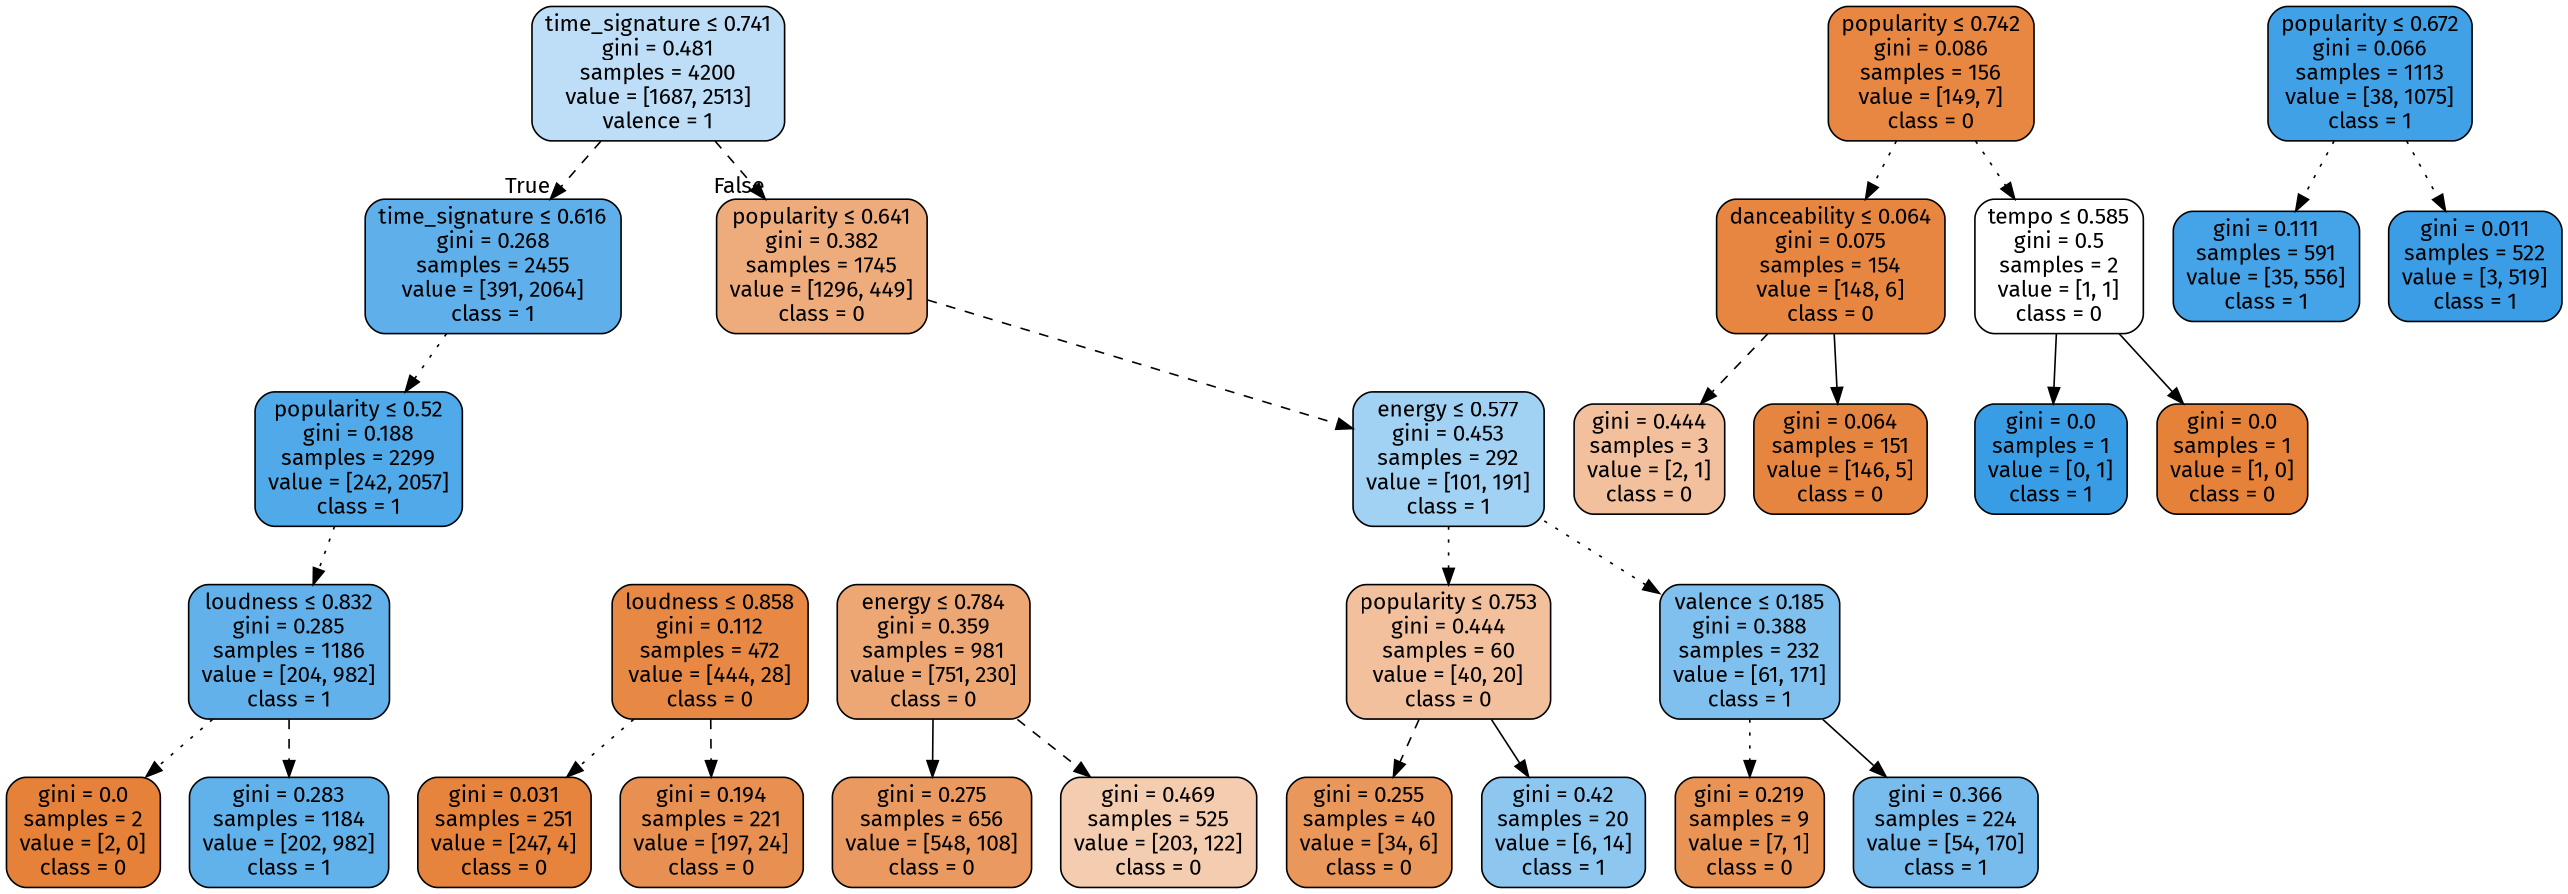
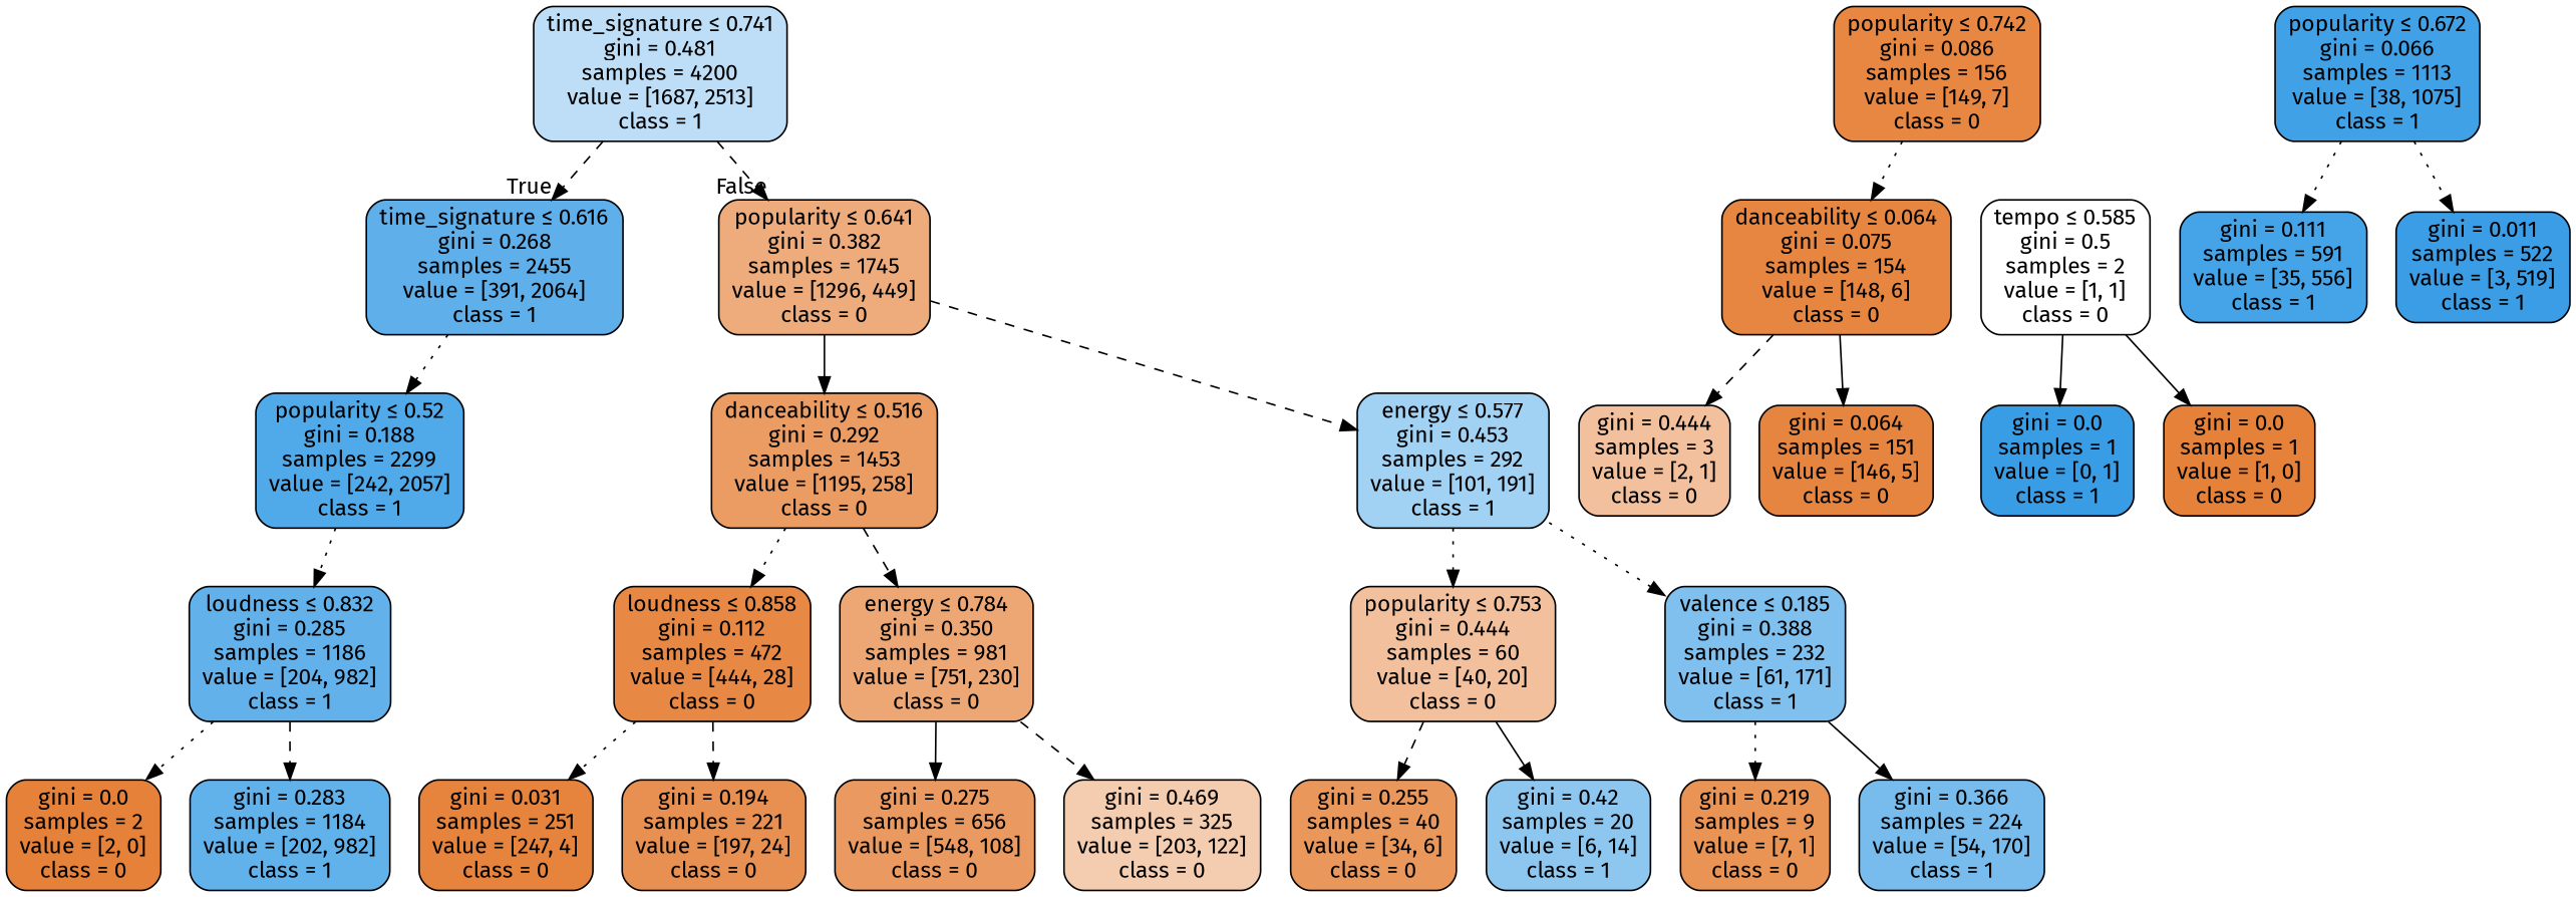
  digraph {
    fontname="Fira Sans"
    node [color=black fillcolor="#e581397f" fontname="Fira Sans" shape=box style="filled, rounded"]
    edge [fontname="Fira Sans" style=dotted]
-   n1 [fillcolor="#399de554" label=<time_signature &le; 0.741<br/>gini = 0.481<br/>samples = 4200<br/>value = [1687, 2513]<br/>valence = 1>]
+   n1 [fillcolor="#399de554" label=<time_signature &le; 0.741<br/>gini = 0.481<br/>samples = 4200<br/>value = [1687, 2513]<br/>class = 1>]
    n2 [fillcolor="#399de5cf" label=<time_signature &le; 0.616<br/>gini = 0.268<br/>samples = 2455<br/>value = [391, 2064]<br/>class = 1>]
    n3 [fillcolor="#e58139a7" label=<popularity &le; 0.641<br/>gini = 0.382<br/>samples = 1745<br/>value = [1296, 449]<br/>class = 0>]
    n4 [fillcolor="#399de5e1" label=<popularity &le; 0.52<br/>gini = 0.188<br/>samples = 2299<br/>value = [242, 2057]<br/>class = 1>]
+   n5 [fillcolor="#e58139c8" label=<danceability &le; 0.516<br/>gini = 0.292<br/>samples = 1453<br/>value = [1195, 258]<br/>class = 0>]
    n6 [fillcolor="#399de578" label=<energy &le; 0.577<br/>gini = 0.453<br/>samples = 292<br/>value = [101, 191]<br/>class = 1>]
    n7 [fillcolor="#e58139f3" label=<popularity &le; 0.742<br/>gini = 0.086<br/>samples = 156<br/>value = [149, 7]<br/>class = 0>]
    n8 [fillcolor="#e58139f5" label=<danceability &le; 0.064<br/>gini = 0.075<br/>samples = 154<br/>value = [148, 6]<br/>class = 0>]
    n9 [fillcolor="#e5813900" label=<tempo &le; 0.585<br/>gini = 0.5<br/>samples = 2<br/>value = [1, 1]<br/>class = 0>]
    n10 [fillcolor="#399de5ca" label=<loudness &le; 0.832<br/>gini = 0.285<br/>samples = 1186<br/>value = [204, 982]<br/>class = 1>]
    n11 [label=<gini = 0.444<br/>samples = 3<br/>value = [2, 1]<br/>class = 0>]
    n12 [fillcolor="#e58139f6" label=<gini = 0.064<br/>samples = 151<br/>value = [146, 5]<br/>class = 0>]
    n13 [fillcolor="#399de5ff" label=<gini = 0.0<br/>samples = 1<br/>value = [0, 1]<br/>class = 1>]
    n14 [fillcolor="#e58139ff" label=<gini = 0.0<br/>samples = 1<br/>value = [1, 0]<br/>class = 0>]
    n15 [fillcolor="#e58139ff" label=<gini = 0.0<br/>samples = 2<br/>value = [2, 0]<br/>class = 0>]
    n16 [fillcolor="#399de5cb" label=<gini = 0.283<br/>samples = 1184<br/>value = [202, 982]<br/>class = 1>]
    n17 [fillcolor="#399de5f6" label=<popularity &le; 0.672<br/>gini = 0.066<br/>samples = 1113<br/>value = [38, 1075]<br/>class = 1>]
    n18 [fillcolor="#399de5ef" label=<gini = 0.111<br/>samples = 591<br/>value = [35, 556]<br/>class = 1>]
    n19 [fillcolor="#399de5fe" label=<gini = 0.011<br/>samples = 522<br/>value = [3, 519]<br/>class = 1>]
    n20 [fillcolor="#e58139ef" label=<loudness &le; 0.858<br/>gini = 0.112<br/>samples = 472<br/>value = [444, 28]<br/>class = 0>]
-   n21 [fillcolor="#e58139b1" label=<energy &le; 0.784<br/>gini = 0.359<br/>samples = 981<br/>value = [751, 230]<br/>class = 0>]
+   n21 [fillcolor="#e58139b1" label=<energy &le; 0.784<br/>gini = 0.350<br/>samples = 981<br/>value = [751, 230]<br/>class = 0>]
    n22 [label=<popularity &le; 0.753<br/>gini = 0.444<br/>samples = 60<br/>value = [40, 20]<br/>class = 0>]
    n23 [fillcolor="#399de5a4" label=<valence &le; 0.185<br/>gini = 0.388<br/>samples = 232<br/>value = [61, 171]<br/>class = 1>]
    n24 [fillcolor="#e58139fb" label=<gini = 0.031<br/>samples = 251<br/>value = [247, 4]<br/>class = 0>]
    n25 [fillcolor="#e58139e0" label=<gini = 0.194<br/>samples = 221<br/>value = [197, 24]<br/>class = 0>]
    n26 [fillcolor="#e58139cd" label=<gini = 0.275<br/>samples = 656<br/>value = [548, 108]<br/>class = 0>]
-   n27 [fillcolor="#e5813966" label=<gini = 0.469<br/>samples = 525<br/>value = [203, 122]<br/>class = 0>]
+   n27 [fillcolor="#e5813966" label=<gini = 0.469<br/>samples = 325<br/>value = [203, 122]<br/>class = 0>]
    n28 [fillcolor="#e58139d2" label=<gini = 0.255<br/>samples = 40<br/>value = [34, 6]<br/>class = 0>]
    n29 [fillcolor="#399de592" label=<gini = 0.42<br/>samples = 20<br/>value = [6, 14]<br/>class = 1>]
    n30 [fillcolor="#e58139db" label=<gini = 0.219<br/>samples = 9<br/>value = [7, 1]<br/>class = 0>]
    n31 [fillcolor="#399de5ae" label=<gini = 0.366<br/>samples = 224<br/>value = [54, 170]<br/>class = 1>]
    n1 -> n2 [headlabel=True labelangle=45 labeldistance=2.5 style=dashed]
    n1 -> n3 [headlabel=False labelangle=-45 labeldistance=2.5 style=dashed]
    n2 -> n4
+   n3 -> n5 [style=solid]
    n3 -> n6 [style=dashed]
    n4 -> n10
+   n5 -> n20
+   n5 -> n21 [style=dashed]
    n6 -> n22
    n6 -> n23
    n7 -> n8
-   n7 -> n9
    n8 -> n11 [style=dashed]
    n8 -> n12 [style=solid]
    n9 -> n13 [style=solid]
    n9 -> n14 [style=solid]
    n10 -> n15
    n10 -> n16 [style=dashed]
    n17 -> n18
    n17 -> n19
    n20 -> n24
    n20 -> n25 [style=dashed]
    n21 -> n26 [style=solid]
    n21 -> n27 [style=dashed]
    n22 -> n28 [style=dashed]
    n22 -> n29 [style=solid]
    n23 -> n30
    n23 -> n31 [style=solid]
  }
